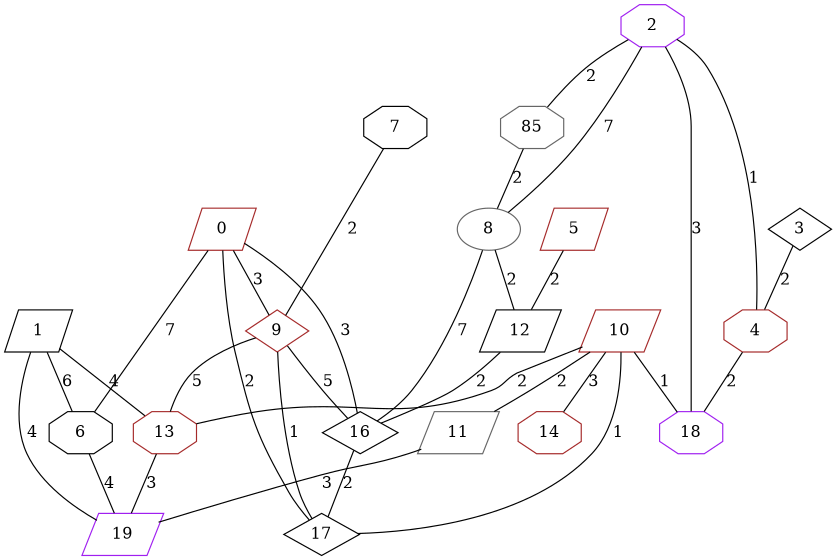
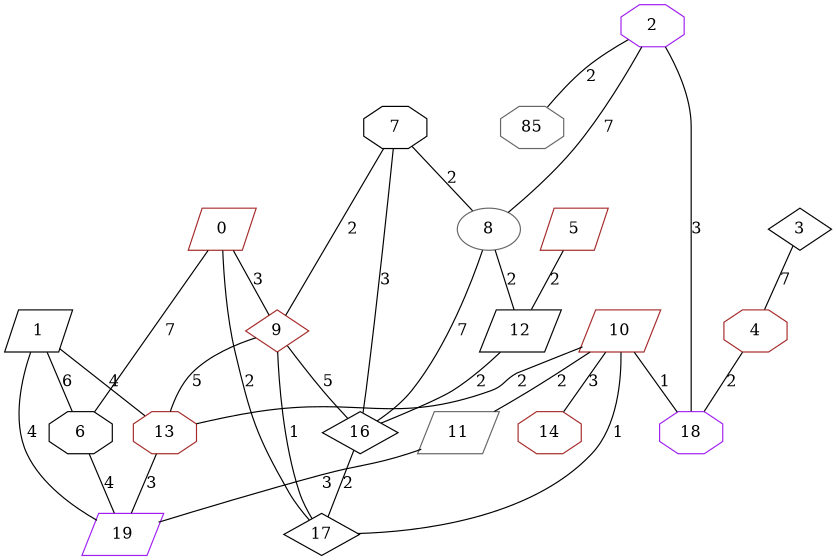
  graph {
    node [color=brown shape=octagon]
    0 [shape=parallelogram]
    6 [color=black]
    16 [color=black shape=diamond]
    17 [color=black shape=diamond]
    9 [shape=diamond]
    19 [color=purple shape=parallelogram]
    13
    1 [color=black shape=parallelogram]
    2 [color=purple]
    18 [color=purple]
    4
    8 [color=gray40 shape=ellipse]
    n13 [color=gray40 label=85]
    12 [color=black shape=parallelogram]
    3 [color=black shape=diamond]
    5 [shape=parallelogram]
    7 [color=black]
    10 [shape=parallelogram]
    11 [color=gray40 shape=parallelogram]
    14
    0 -- 6 [label=7]
-   0 -- 16 [label=3]
+   7 -- 16 [label=3]
    0 -- 17 [label=2]
    0 -- 9 [label=3]
    6 -- 19 [label=4]
    16 -- 17 [label=2]
    9 -- 16 [label=5]
    9 -- 17 [label=1]
    9 -- 13 [label=5]
    13 -- 19 [label=3]
    1 -- 6 [label=6]
    1 -- 19 [label=4]
    1 -- 13 [label=4]
    2 -- 18 [label=3]
-   2 -- 4 [label=1]
    2 -- 8 [label=7]
    2 -- n13 [label=2]
    4 -- 18 [label=2]
    8 -- 16 [label=7]
    8 -- 12 [label=2]
    12 -- 16 [label=2]
-   3 -- 4 [label=2]
+   3 -- 4 [label=7]
    5 -- 12 [label=2]
    7 -- 9 [label=2]
-   n13 -- 8 [label=2]
+   7 -- 8 [label=2]
    10 -- 17 [label=1]
    10 -- 13 [label=2]
    10 -- 18 [label=1]
    10 -- 11 [label=2]
    10 -- 14 [label=3]
    11 -- 19 [label=3]
  }
